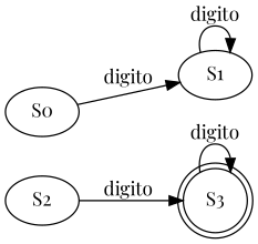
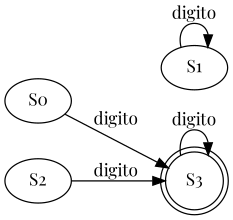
  digraph {
    fontname="Playfair Display"
    rankdir=LR
    node [fontname="Playfair Display"]
    edge [fontname="Playfair Display"]
    S3 [shape=doublecircle]
    S0
    S1
    S2
    S3 -> S3 [label=digito]
-   S0 -> S1 [label=digito]
+   S0 -> S3 [label=digito]
    S1 -> S1 [label=digito]
    S2 -> S3 [label=digito]
  }
